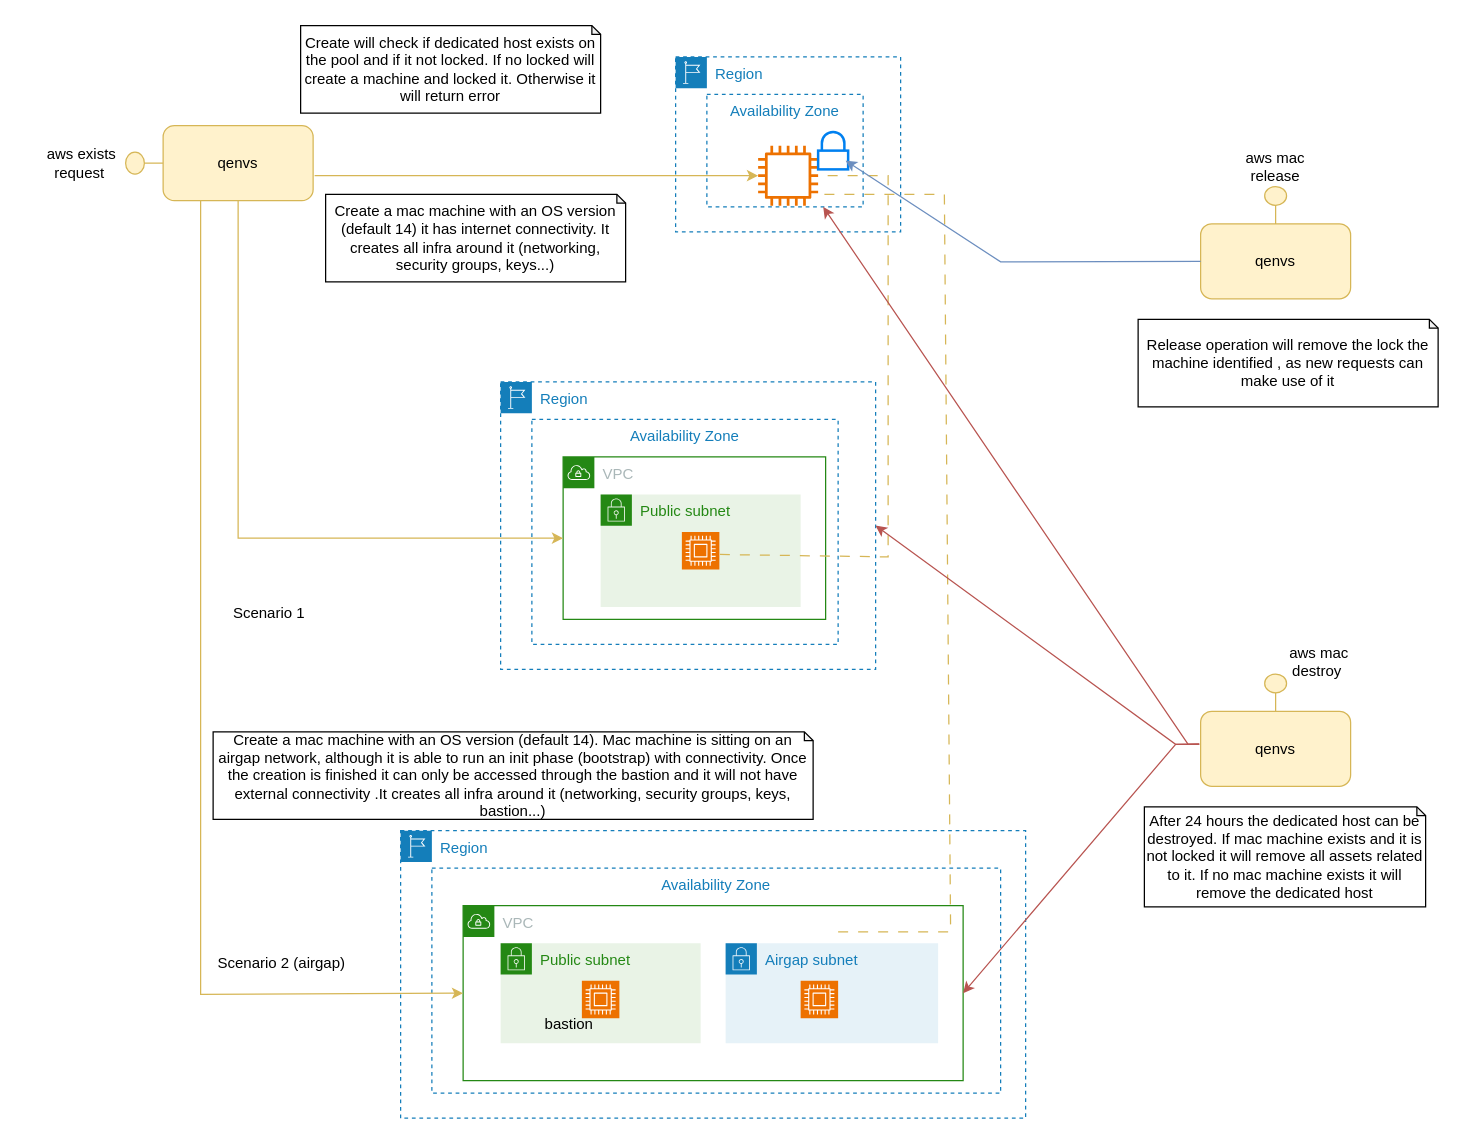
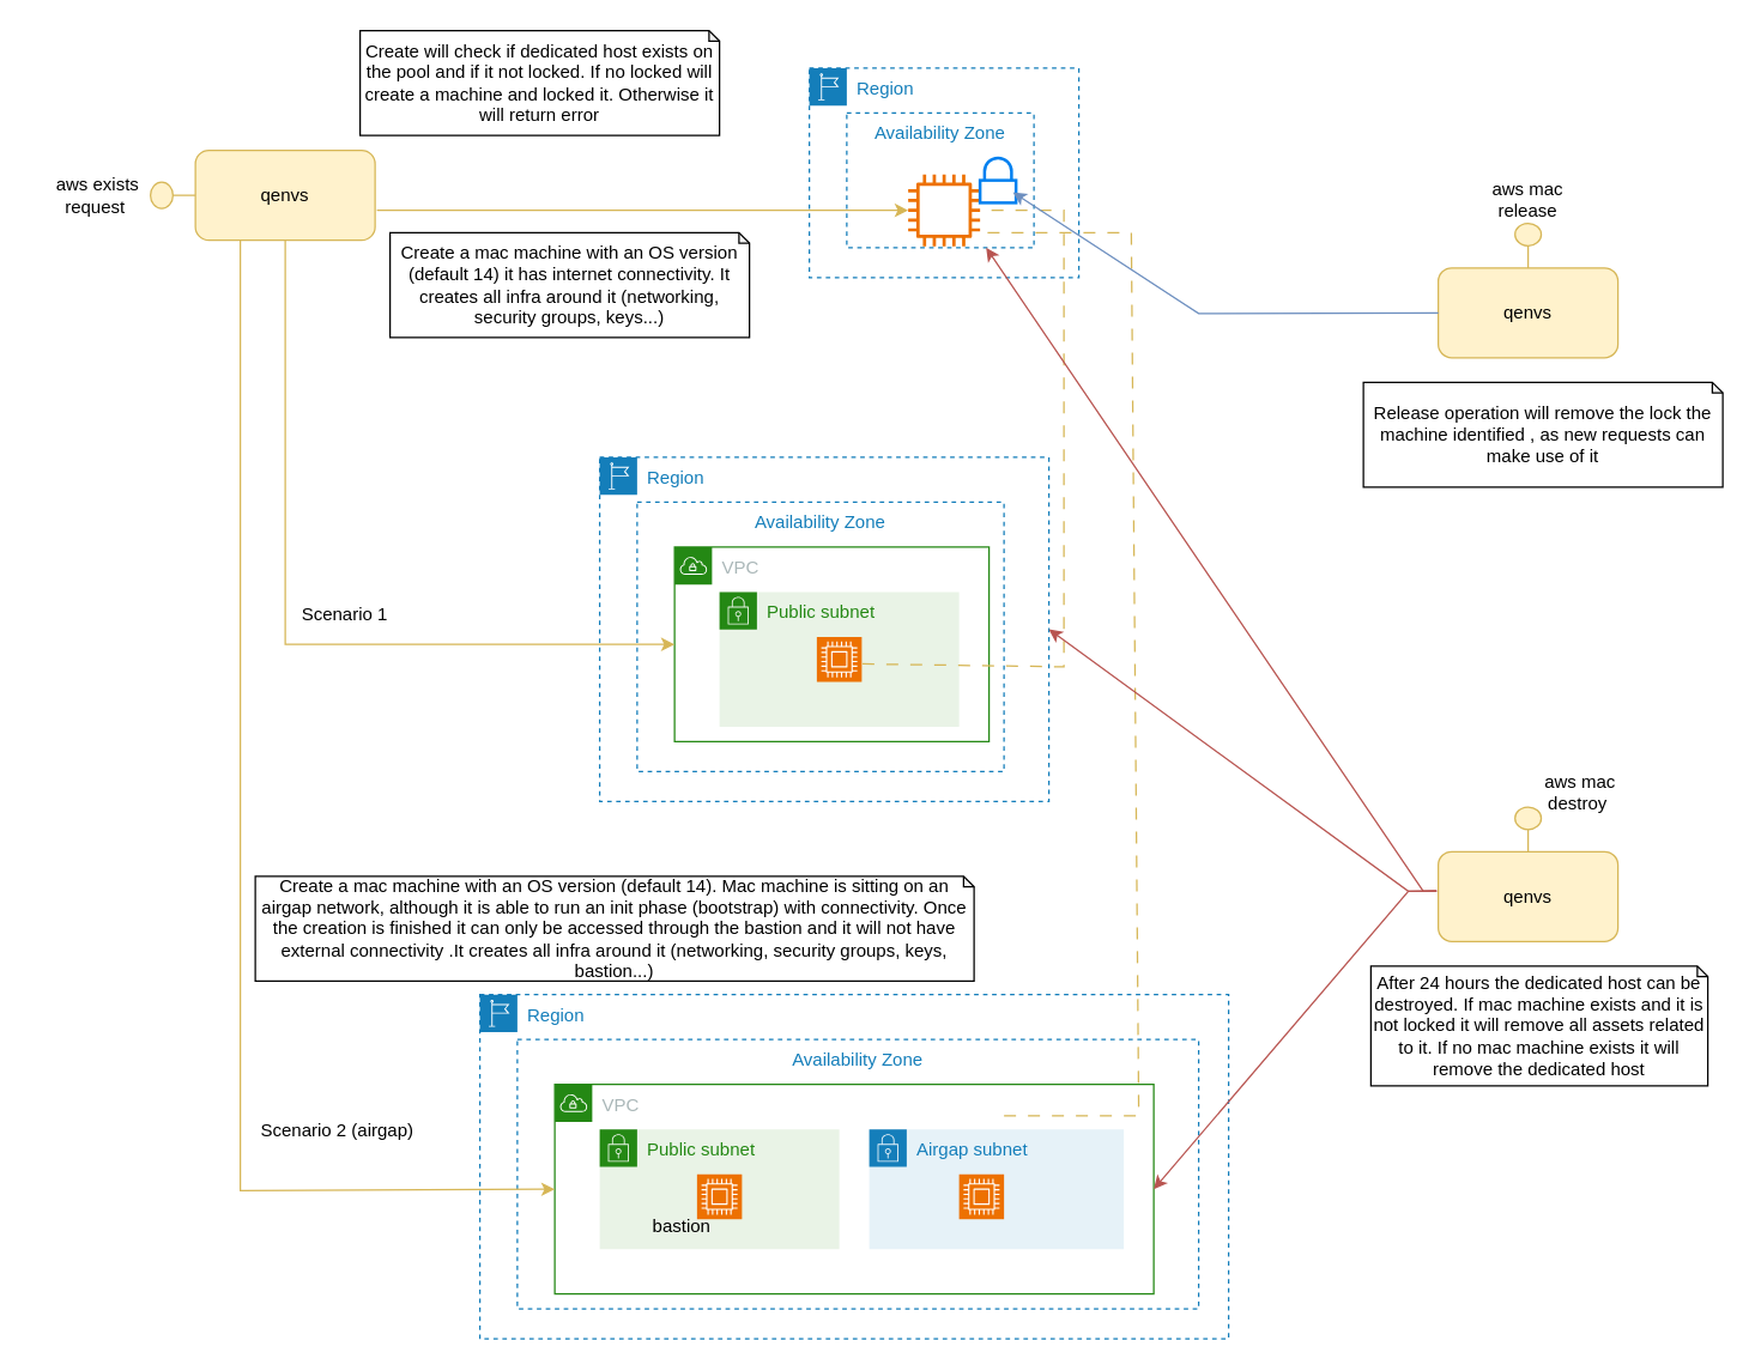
  <mxCell id="0" />
  <mxCell id="1" parent="0" />
  <mxCell id="2" value="qenvs" style="rounded=1;whiteSpace=wrap;html=1;fillColor=#fff2cc;strokeColor=#d6b656;" parent="1" vertex="1"><mxGeometry x="130" y="100" width="120" height="60" as="geometry" /></mxCell>
  <mxCell id="3" value="" style="html=1;outlineConnect=0;whiteSpace=wrap;fillColor=#fff2cc;shape=mxgraph.archimate3.interface;rotation=-180;strokeColor=#d6b656;" parent="1" vertex="1"><mxGeometry x="100" y="121.25" width="30" height="17.5" as="geometry" /></mxCell>
  <mxCell id="4" value="aws exists request&amp;nbsp;" style="text;html=1;strokeColor=none;fillColor=none;align=center;verticalAlign=middle;whiteSpace=wrap;rounded=0;" parent="1" vertex="1"><mxGeometry x="20" y="90" width="90" height="80" as="geometry" /></mxCell>
  <mxCell id="5" value="Region" style="points=[[0,0],[0.25,0],[0.5,0],[0.75,0],[1,0],[1,0.25],[1,0.5],[1,0.75],[1,1],[0.75,1],[0.5,1],[0.25,1],[0,1],[0,0.75],[0,0.5],[0,0.25]];outlineConnect=0;gradientColor=none;html=1;whiteSpace=wrap;fontSize=12;fontStyle=0;container=1;pointerEvents=0;collapsible=0;recursiveResize=0;shape=mxgraph.aws4.group;grIcon=mxgraph.aws4.group_region;strokeColor=#147EBA;fillColor=none;verticalAlign=top;align=left;spacingLeft=30;fontColor=#147EBA;dashed=1;" parent="1" vertex="1"><mxGeometry x="540" y="45" width="180" height="140" as="geometry" /></mxCell>
  <mxCell id="6" value="" style="sketch=0;outlineConnect=0;fontColor=#232F3E;gradientColor=none;fillColor=#ED7100;strokeColor=none;dashed=0;verticalLabelPosition=bottom;verticalAlign=top;align=center;html=1;fontSize=12;fontStyle=0;aspect=fixed;pointerEvents=1;shape=mxgraph.aws4.instance2;" parent="5" vertex="1"><mxGeometry x="66" y="71" width="48" height="48" as="geometry" /></mxCell>
  <mxCell id="7" value="Availability Zone" style="fillColor=none;strokeColor=#147EBA;dashed=1;verticalAlign=top;fontStyle=0;fontColor=#147EBA;whiteSpace=wrap;html=1;" parent="5" vertex="1"><mxGeometry x="25" y="30" width="125" height="90" as="geometry" /></mxCell>
  <mxCell id="8" value="" style="html=1;verticalLabelPosition=bottom;align=center;labelBackgroundColor=#ffffff;verticalAlign=top;strokeWidth=2;strokeColor=#0080F0;shadow=0;dashed=0;shape=mxgraph.ios7.icons.locked;" vertex="1" parent="5"><mxGeometry x="114" y="60" width="24" height="30" as="geometry" /></mxCell>
  <mxCell id="9" value="" style="endArrow=classic;html=1;rounded=0;exitX=1.01;exitY=0.668;exitDx=0;exitDy=0;exitPerimeter=0;fillColor=#fff2cc;strokeColor=#d6b656;" parent="1" source="2" target="6" edge="1"><mxGeometry width="50" height="50" relative="1" as="geometry"><mxPoint x="400" y="375" as="sourcePoint" /><mxPoint x="450" y="325" as="targetPoint" /></mxGeometry></mxCell>
  <mxCell id="10" value="Create will check if dedicated host exists on the pool and if it not locked. If no locked will create a machine and locked it. Otherwise it will return error" style="shape=note;whiteSpace=wrap;html=1;backgroundOutline=1;darkOpacity=0.05;size=7;" parent="1" vertex="1"><mxGeometry x="240" y="20" width="240" height="70" as="geometry" /></mxCell>
  <mxCell id="11" value="Region" style="points=[[0,0],[0.25,0],[0.5,0],[0.75,0],[1,0],[1,0.25],[1,0.5],[1,0.75],[1,1],[0.75,1],[0.5,1],[0.25,1],[0,1],[0,0.75],[0,0.5],[0,0.25]];outlineConnect=0;gradientColor=none;html=1;whiteSpace=wrap;fontSize=12;fontStyle=0;container=1;pointerEvents=0;collapsible=0;recursiveResize=0;shape=mxgraph.aws4.group;grIcon=mxgraph.aws4.group_region;strokeColor=#147EBA;fillColor=none;verticalAlign=top;align=left;spacingLeft=30;fontColor=#147EBA;dashed=1;" parent="1" vertex="1"><mxGeometry x="400" y="305" width="300" height="230" as="geometry" /></mxCell>
  <mxCell id="12" value="Availability Zone" style="fillColor=none;strokeColor=#147EBA;dashed=1;verticalAlign=top;fontStyle=0;fontColor=#147EBA;whiteSpace=wrap;html=1;" parent="11" vertex="1"><mxGeometry x="25" y="30" width="245" height="180" as="geometry" /></mxCell>
  <mxCell id="13" value="VPC" style="points=[[0,0],[0.25,0],[0.5,0],[0.75,0],[1,0],[1,0.25],[1,0.5],[1,0.75],[1,1],[0.75,1],[0.5,1],[0.25,1],[0,1],[0,0.75],[0,0.5],[0,0.25]];outlineConnect=0;gradientColor=none;html=1;whiteSpace=wrap;fontSize=12;fontStyle=0;container=1;pointerEvents=0;collapsible=0;recursiveResize=0;shape=mxgraph.aws4.group;grIcon=mxgraph.aws4.group_vpc;strokeColor=#248814;fillColor=none;verticalAlign=top;align=left;spacingLeft=30;fontColor=#AAB7B8;dashed=0;" parent="11" vertex="1"><mxGeometry x="50" y="60" width="210" height="130" as="geometry" /></mxCell>
  <mxCell id="14" value="Public subnet" style="points=[[0,0],[0.25,0],[0.5,0],[0.75,0],[1,0],[1,0.25],[1,0.5],[1,0.75],[1,1],[0.75,1],[0.5,1],[0.25,1],[0,1],[0,0.75],[0,0.5],[0,0.25]];outlineConnect=0;gradientColor=none;html=1;whiteSpace=wrap;fontSize=12;fontStyle=0;container=1;pointerEvents=0;collapsible=0;recursiveResize=0;shape=mxgraph.aws4.group;grIcon=mxgraph.aws4.group_security_group;grStroke=0;strokeColor=#248814;fillColor=#E9F3E6;verticalAlign=top;align=left;spacingLeft=30;fontColor=#248814;dashed=0;" parent="11" vertex="1"><mxGeometry x="80" y="90" width="160" height="90" as="geometry" /></mxCell>
  <mxCell id="15" value="" style="sketch=0;points=[[0,0,0],[0.25,0,0],[0.5,0,0],[0.75,0,0],[1,0,0],[0,1,0],[0.25,1,0],[0.5,1,0],[0.75,1,0],[1,1,0],[0,0.25,0],[0,0.5,0],[0,0.75,0],[1,0.25,0],[1,0.5,0],[1,0.75,0]];outlineConnect=0;fontColor=#232F3E;fillColor=#ED7100;strokeColor=#ffffff;dashed=0;verticalLabelPosition=bottom;verticalAlign=top;align=center;html=1;fontSize=12;fontStyle=0;aspect=fixed;shape=mxgraph.aws4.resourceIcon;resIcon=mxgraph.aws4.compute;" parent="11" vertex="1"><mxGeometry x="145" y="120" width="30" height="30" as="geometry" /></mxCell>
  <mxCell id="16" value="" style="endArrow=none;html=1;rounded=0;exitX=1.013;exitY=0.603;exitDx=0;exitDy=0;exitPerimeter=0;fillColor=#fff2cc;strokeColor=#d6b656;dashed=1;dashPattern=8 8;" parent="1" source="15" target="6" edge="1"><mxGeometry width="50" height="50" relative="1" as="geometry"><mxPoint x="580" y="435" as="sourcePoint" /><mxPoint x="460" y="355" as="targetPoint" /><Array as="points"><mxPoint x="710" y="445" /><mxPoint x="710" y="285" /><mxPoint x="710" y="140" /></Array></mxGeometry></mxCell>
  <mxCell id="17" value="Create a mac machine with an OS version (default 14) it has internet connectivity. It creates all infra around it (networking, security groups, keys...)" style="shape=note;whiteSpace=wrap;html=1;backgroundOutline=1;darkOpacity=0.05;size=7;" parent="1" vertex="1"><mxGeometry x="260" y="155" width="240" height="70" as="geometry" /></mxCell>
  <mxCell id="18" value="" style="endArrow=classic;html=1;rounded=0;exitX=0.5;exitY=1;exitDx=0;exitDy=0;fillColor=#fff2cc;strokeColor=#d6b656;" parent="1" source="2" target="13" edge="1"><mxGeometry width="50" height="50" relative="1" as="geometry"><mxPoint x="349.16" y="360.04" as="sourcePoint" /><mxPoint x="616" y="150" as="targetPoint" /><Array as="points"><mxPoint x="190" y="430" /></Array></mxGeometry></mxCell>
- <mxCell id="19" value="Scenario 1" style="text;html=1;strokeColor=none;fillColor=none;align=center;verticalAlign=middle;whiteSpace=wrap;rounded=0;" parent="1" vertex="1"><mxGeometry x="185" y="475" width="60" height="30" as="geometry" /></mxCell>
- <mxCell id="20" value="Scenario 2 (airgap)" style="text;html=1;strokeColor=none;fillColor=none;align=center;verticalAlign=middle;whiteSpace=wrap;rounded=0;" parent="1" vertex="1"><mxGeometry x="170" y="755" width="110" height="30" as="geometry" /></mxCell>
+ <mxCell id="19" value="Scenario 1" style="text;html=1;strokeColor=none;fillColor=none;align=center;verticalAlign=middle;whiteSpace=wrap;rounded=0;" parent="1" vertex="1"><mxGeometry x="200" y="395" width="60" height="30" as="geometry" /></mxCell>
+ <mxCell id="20" value="Scenario 2 (airgap)" style="text;html=1;strokeColor=none;fillColor=none;align=center;verticalAlign=middle;whiteSpace=wrap;rounded=0;" parent="1" vertex="1"><mxGeometry x="170" y="740" width="110" height="30" as="geometry" /></mxCell>
  <mxCell id="21" value="Region" style="points=[[0,0],[0.25,0],[0.5,0],[0.75,0],[1,0],[1,0.25],[1,0.5],[1,0.75],[1,1],[0.75,1],[0.5,1],[0.25,1],[0,1],[0,0.75],[0,0.5],[0,0.25]];outlineConnect=0;gradientColor=none;html=1;whiteSpace=wrap;fontSize=12;fontStyle=0;container=1;pointerEvents=0;collapsible=0;recursiveResize=0;shape=mxgraph.aws4.group;grIcon=mxgraph.aws4.group_region;strokeColor=#147EBA;fillColor=none;verticalAlign=top;align=left;spacingLeft=30;fontColor=#147EBA;dashed=1;" parent="1" vertex="1"><mxGeometry x="320" y="664" width="500" height="230" as="geometry" /></mxCell>
  <mxCell id="22" value="Availability Zone" style="fillColor=none;strokeColor=#147EBA;dashed=1;verticalAlign=top;fontStyle=0;fontColor=#147EBA;whiteSpace=wrap;html=1;" parent="21" vertex="1"><mxGeometry x="25" y="30" width="455" height="180" as="geometry" /></mxCell>
  <mxCell id="23" value="VPC" style="points=[[0,0],[0.25,0],[0.5,0],[0.75,0],[1,0],[1,0.25],[1,0.5],[1,0.75],[1,1],[0.75,1],[0.5,1],[0.25,1],[0,1],[0,0.75],[0,0.5],[0,0.25]];outlineConnect=0;gradientColor=none;html=1;whiteSpace=wrap;fontSize=12;fontStyle=0;container=1;pointerEvents=0;collapsible=0;recursiveResize=0;shape=mxgraph.aws4.group;grIcon=mxgraph.aws4.group_vpc;strokeColor=#248814;fillColor=none;verticalAlign=top;align=left;spacingLeft=30;fontColor=#AAB7B8;dashed=0;" parent="21" vertex="1"><mxGeometry x="50" y="60" width="400" height="140" as="geometry" /></mxCell>
  <mxCell id="24" value="Airgap subnet" style="points=[[0,0],[0.25,0],[0.5,0],[0.75,0],[1,0],[1,0.25],[1,0.5],[1,0.75],[1,1],[0.75,1],[0.5,1],[0.25,1],[0,1],[0,0.75],[0,0.5],[0,0.25]];outlineConnect=0;gradientColor=none;html=1;whiteSpace=wrap;fontSize=12;fontStyle=0;container=1;pointerEvents=0;collapsible=0;recursiveResize=0;shape=mxgraph.aws4.group;grIcon=mxgraph.aws4.group_security_group;grStroke=0;strokeColor=#147EBA;fillColor=#E6F2F8;verticalAlign=top;align=left;spacingLeft=30;fontColor=#147EBA;dashed=0;" parent="23" vertex="1"><mxGeometry x="210" y="30" width="170" height="80" as="geometry" /></mxCell>
  <mxCell id="25" value="" style="sketch=0;points=[[0,0,0],[0.25,0,0],[0.5,0,0],[0.75,0,0],[1,0,0],[0,1,0],[0.25,1,0],[0.5,1,0],[0.75,1,0],[1,1,0],[0,0.25,0],[0,0.5,0],[0,0.75,0],[1,0.25,0],[1,0.5,0],[1,0.75,0]];outlineConnect=0;fontColor=#232F3E;fillColor=#ED7100;strokeColor=#ffffff;dashed=0;verticalLabelPosition=bottom;verticalAlign=top;align=center;html=1;fontSize=12;fontStyle=0;aspect=fixed;shape=mxgraph.aws4.resourceIcon;resIcon=mxgraph.aws4.compute;" parent="24" vertex="1"><mxGeometry x="60" y="30" width="30" height="30" as="geometry" /></mxCell>
  <mxCell id="26" value="Public subnet" style="points=[[0,0],[0.25,0],[0.5,0],[0.75,0],[1,0],[1,0.25],[1,0.5],[1,0.75],[1,1],[0.75,1],[0.5,1],[0.25,1],[0,1],[0,0.75],[0,0.5],[0,0.25]];outlineConnect=0;gradientColor=none;html=1;whiteSpace=wrap;fontSize=12;fontStyle=0;container=1;pointerEvents=0;collapsible=0;recursiveResize=0;shape=mxgraph.aws4.group;grIcon=mxgraph.aws4.group_security_group;grStroke=0;strokeColor=#248814;fillColor=#E9F3E6;verticalAlign=top;align=left;spacingLeft=30;fontColor=#248814;dashed=0;" parent="21" vertex="1"><mxGeometry x="80" y="90" width="160" height="80" as="geometry" /></mxCell>
  <mxCell id="27" value="" style="sketch=0;points=[[0,0,0],[0.25,0,0],[0.5,0,0],[0.75,0,0],[1,0,0],[0,1,0],[0.25,1,0],[0.5,1,0],[0.75,1,0],[1,1,0],[0,0.25,0],[0,0.5,0],[0,0.75,0],[1,0.25,0],[1,0.5,0],[1,0.75,0]];outlineConnect=0;fontColor=#232F3E;fillColor=#ED7100;strokeColor=#ffffff;dashed=0;verticalLabelPosition=bottom;verticalAlign=top;align=center;html=1;fontSize=12;fontStyle=0;aspect=fixed;shape=mxgraph.aws4.resourceIcon;resIcon=mxgraph.aws4.compute;" parent="21" vertex="1"><mxGeometry x="145" y="120" width="30" height="30" as="geometry" /></mxCell>
  <mxCell id="28" value="bastion" style="text;html=1;strokeColor=none;fillColor=none;align=center;verticalAlign=middle;whiteSpace=wrap;rounded=0;" parent="21" vertex="1"><mxGeometry x="105" y="140" width="60" height="30" as="geometry" /></mxCell>
  <mxCell id="29" value="Create a mac machine with an OS version (default 14). Mac machine is sitting on an airgap network, although it is able to run an init phase (bootstrap) with connectivity. Once the creation is finished it can only be accessed through the bastion and it will not have external connectivity .It creates all infra around it (networking, security groups, keys, bastion...)" style="shape=note;whiteSpace=wrap;html=1;backgroundOutline=1;darkOpacity=0.05;size=7;" parent="1" vertex="1"><mxGeometry x="170" y="585" width="480" height="70" as="geometry" /></mxCell>
  <mxCell id="30" value="" style="endArrow=classic;html=1;rounded=0;exitX=0.25;exitY=1;exitDx=0;exitDy=0;fillColor=#fff2cc;strokeColor=#d6b656;entryX=0;entryY=0.5;entryDx=0;entryDy=0;" parent="1" source="2" target="23" edge="1"><mxGeometry width="50" height="50" relative="1" as="geometry"><mxPoint x="269.16" y="670.04" as="sourcePoint" /><mxPoint x="536" y="460" as="targetPoint" /><Array as="points"><mxPoint x="160" y="795" /></Array></mxGeometry></mxCell>
  <mxCell id="31" value="" style="endArrow=none;html=1;rounded=0;fillColor=#fff2cc;strokeColor=#d6b656;dashed=1;dashPattern=8 8;" parent="1" edge="1"><mxGeometry width="50" height="50" relative="1" as="geometry"><mxPoint x="670" y="745" as="sourcePoint" /><mxPoint x="659" y="155" as="targetPoint" /><Array as="points"><mxPoint x="760" y="745" /><mxPoint x="755" y="155" /></Array></mxGeometry></mxCell>
  <mxCell id="32" value="qenvs" style="rounded=1;whiteSpace=wrap;html=1;fillColor=#fff2cc;strokeColor=#d6b656;" parent="1" vertex="1"><mxGeometry x="960" y="568.5" width="120" height="60" as="geometry" /></mxCell>
  <mxCell id="33" value="" style="html=1;outlineConnect=0;whiteSpace=wrap;fillColor=#fff2cc;shape=mxgraph.archimate3.interface;rotation=-90;strokeColor=#d6b656;" parent="1" vertex="1"><mxGeometry x="1005" y="545" width="30" height="17.5" as="geometry" /></mxCell>
  <mxCell id="34" value="aws mac destroy&amp;nbsp;" style="text;html=1;strokeColor=none;fillColor=none;align=center;verticalAlign=middle;whiteSpace=wrap;rounded=0;" parent="1" vertex="1"><mxGeometry x="1010" y="488.5" width="90" height="80" as="geometry" /></mxCell>
  <mxCell id="35" value="After 24 hours the dedicated host can be destroyed. If mac machine exists and it is not locked it will remove all assets related to it. If no mac machine exists it will remove the dedicated host" style="shape=note;whiteSpace=wrap;html=1;backgroundOutline=1;darkOpacity=0.05;size=7;" parent="1" vertex="1"><mxGeometry x="915" y="645" width="225" height="80" as="geometry" /></mxCell>
  <mxCell id="36" value="qenvs" style="rounded=1;whiteSpace=wrap;html=1;fillColor=#fff2cc;strokeColor=#d6b656;" vertex="1" parent="1"><mxGeometry x="960" y="178.5" width="120" height="60" as="geometry" /></mxCell>
  <mxCell id="37" value="" style="html=1;outlineConnect=0;whiteSpace=wrap;fillColor=#fff2cc;shape=mxgraph.archimate3.interface;rotation=-90;strokeColor=#d6b656;" vertex="1" parent="1"><mxGeometry x="1005" y="155" width="30" height="17.5" as="geometry" /></mxCell>
  <mxCell id="38" value="" style="endArrow=classic;html=1;rounded=0;exitX=-0.007;exitY=0.439;exitDx=0;exitDy=0;fillColor=#f8cecc;strokeColor=#b85450;entryX=1;entryY=0.5;entryDx=0;entryDy=0;exitPerimeter=0;" parent="1" edge="1" target="11" source="32"><mxGeometry width="50" height="50" relative="1" as="geometry"><mxPoint x="560" y="1015" as="sourcePoint" /><mxPoint x="654" y="129.294" as="targetPoint" /><Array as="points"><mxPoint x="940" y="595" /></Array></mxGeometry></mxCell>
  <mxCell id="39" value="" style="endArrow=classic;html=1;rounded=0;exitX=-0.011;exitY=0.439;exitDx=0;exitDy=0;fillColor=#f8cecc;strokeColor=#b85450;exitPerimeter=0;" edge="1" parent="1" source="32" target="7"><mxGeometry width="50" height="50" relative="1" as="geometry"><mxPoint x="969" y="605" as="sourcePoint" /><mxPoint x="840" y="335" as="targetPoint" /><Array as="points"><mxPoint x="950" y="595" /></Array></mxGeometry></mxCell>
  <mxCell id="40" value="" style="endArrow=classic;html=1;rounded=0;exitX=-0.011;exitY=0.439;exitDx=0;exitDy=0;fillColor=#f8cecc;strokeColor=#b85450;exitPerimeter=0;entryX=1;entryY=0.5;entryDx=0;entryDy=0;" edge="1" parent="1" source="32" target="23"><mxGeometry width="50" height="50" relative="1" as="geometry"><mxPoint x="969" y="605" as="sourcePoint" /><mxPoint x="710" y="430" as="targetPoint" /><Array as="points"><mxPoint x="940" y="595" /></Array></mxGeometry></mxCell>
  <mxCell id="41" value="aws mac release" style="text;html=1;strokeColor=none;fillColor=none;align=center;verticalAlign=middle;whiteSpace=wrap;rounded=0;" vertex="1" parent="1"><mxGeometry x="975" y="92.5" width="90" height="80" as="geometry" /></mxCell>
  <mxCell id="42" value="" style="endArrow=classic;html=1;rounded=0;exitX=0;exitY=0.5;exitDx=0;exitDy=0;fillColor=#dae8fc;strokeColor=#6c8ebf;entryX=0.917;entryY=0.767;entryDx=0;entryDy=0;entryPerimeter=0;" edge="1" parent="1" source="36" target="8"><mxGeometry width="50" height="50" relative="1" as="geometry"><mxPoint x="969" y="605" as="sourcePoint" /><mxPoint x="668" y="175" as="targetPoint" /><Array as="points"><mxPoint x="800" y="209" /></Array></mxGeometry></mxCell>
  <mxCell id="43" value="Release operation will remove the lock the machine identified , as new requests can make use of it" style="shape=note;whiteSpace=wrap;html=1;backgroundOutline=1;darkOpacity=0.05;size=7;" vertex="1" parent="1"><mxGeometry x="910" y="255" width="240" height="70" as="geometry" /></mxCell>
